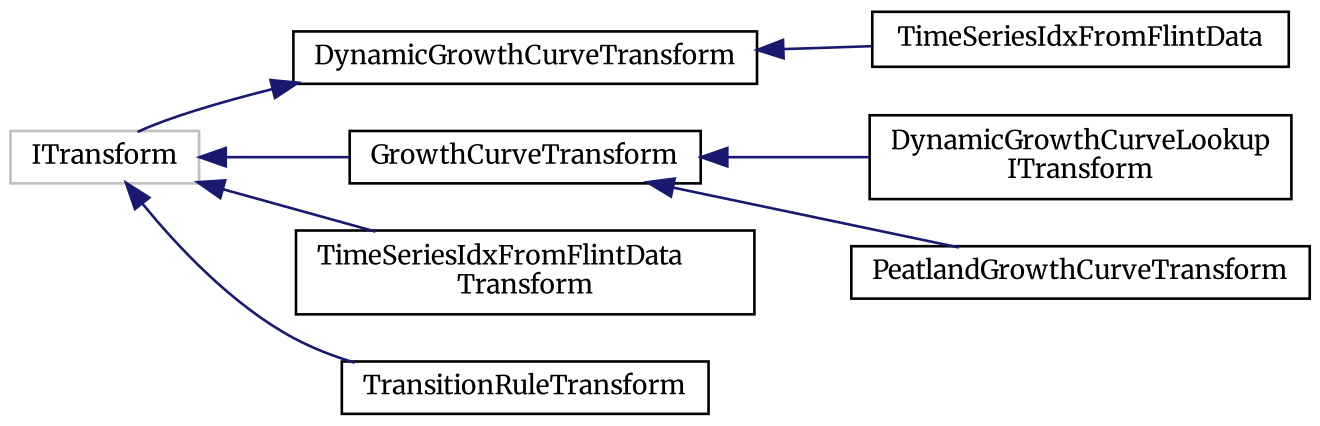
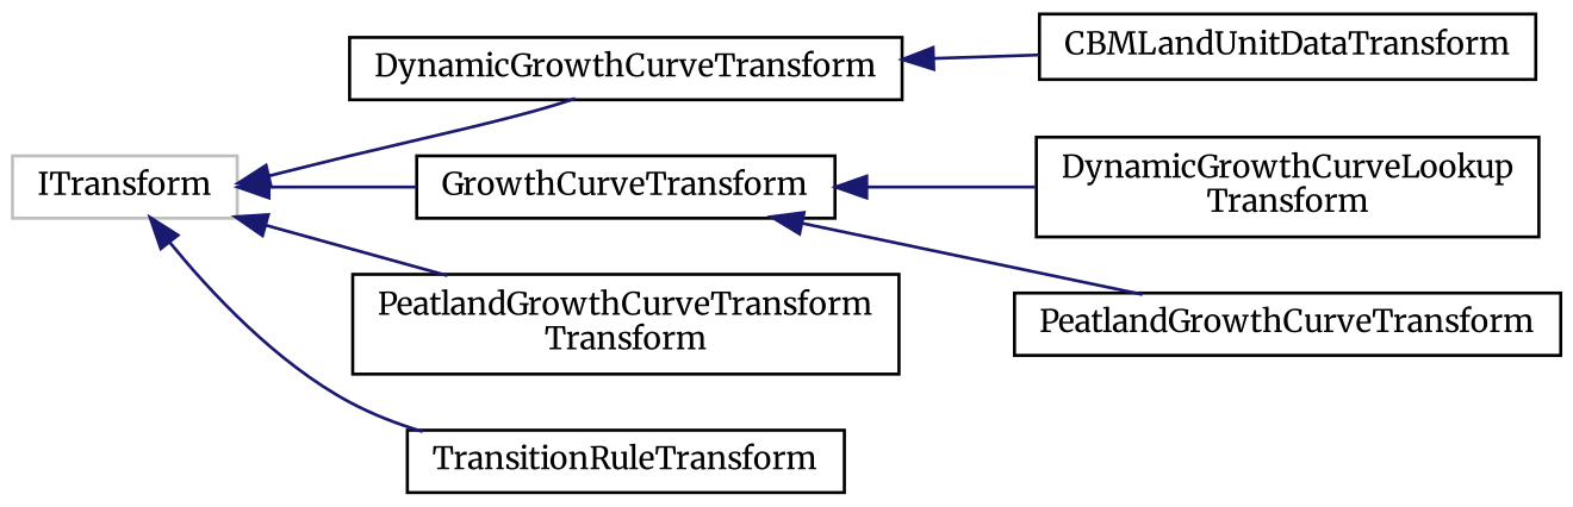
  digraph {
    fontname=Merriweather
    rankdir=LR
    node [color=black fillcolor=white fontname=Merriweather fontsize=10 shape=record style=filled]
    edge [color=midnightblue dir=back fontname=Merriweather fontsize=10 labelfontname=Helvetica labelfontsize=10 style=solid]
    n1 [color=grey75 height=0.2 label=ITransform width=0.4]
    n2 [height=0.2 label=DynamicGrowthCurveTransform width=0.4]
    n3 [height=0.2 label=GrowthCurveTransform width=0.4]
-   n4 [height=0.2 label="TimeSeriesIdxFromFlintData\lTransform" width=0.4]
+   n4 [height=0.2 label="PeatlandGrowthCurveTransform\lTransform" width=0.4]
    n5 [height=0.2 label=TransitionRuleTransform width=0.4]
-   n6 [height=0.2 label=TimeSeriesIdxFromFlintData width=0.4]
-   n7 [height=0.2 label="DynamicGrowthCurveLookup\lITransform" width=0.4]
+   n6 [height=0.2 label=CBMLandUnitDataTransform width=0.4]
+   n7 [height=0.2 label="DynamicGrowthCurveLookup\lTransform" width=0.4]
    n8 [height=0.2 label=PeatlandGrowthCurveTransform width=0.4]
-   n2 -> n1
+   n1 -> n2
    n1 -> n3
    n1 -> n4
    n1 -> n5
    n2 -> n6
    n3 -> n7
    n3 -> n8
  }
